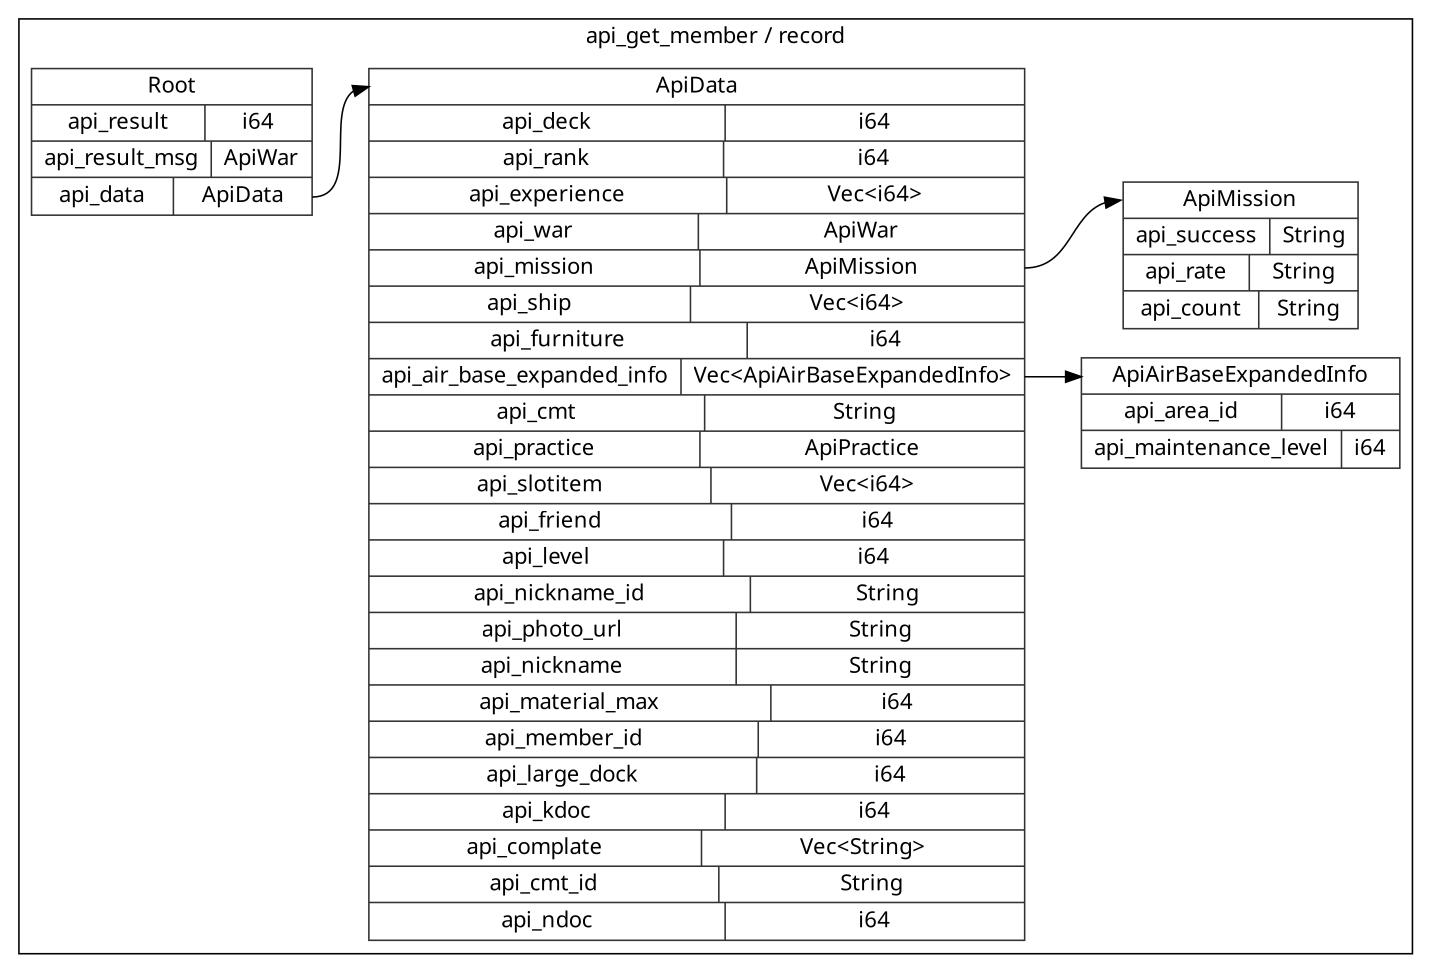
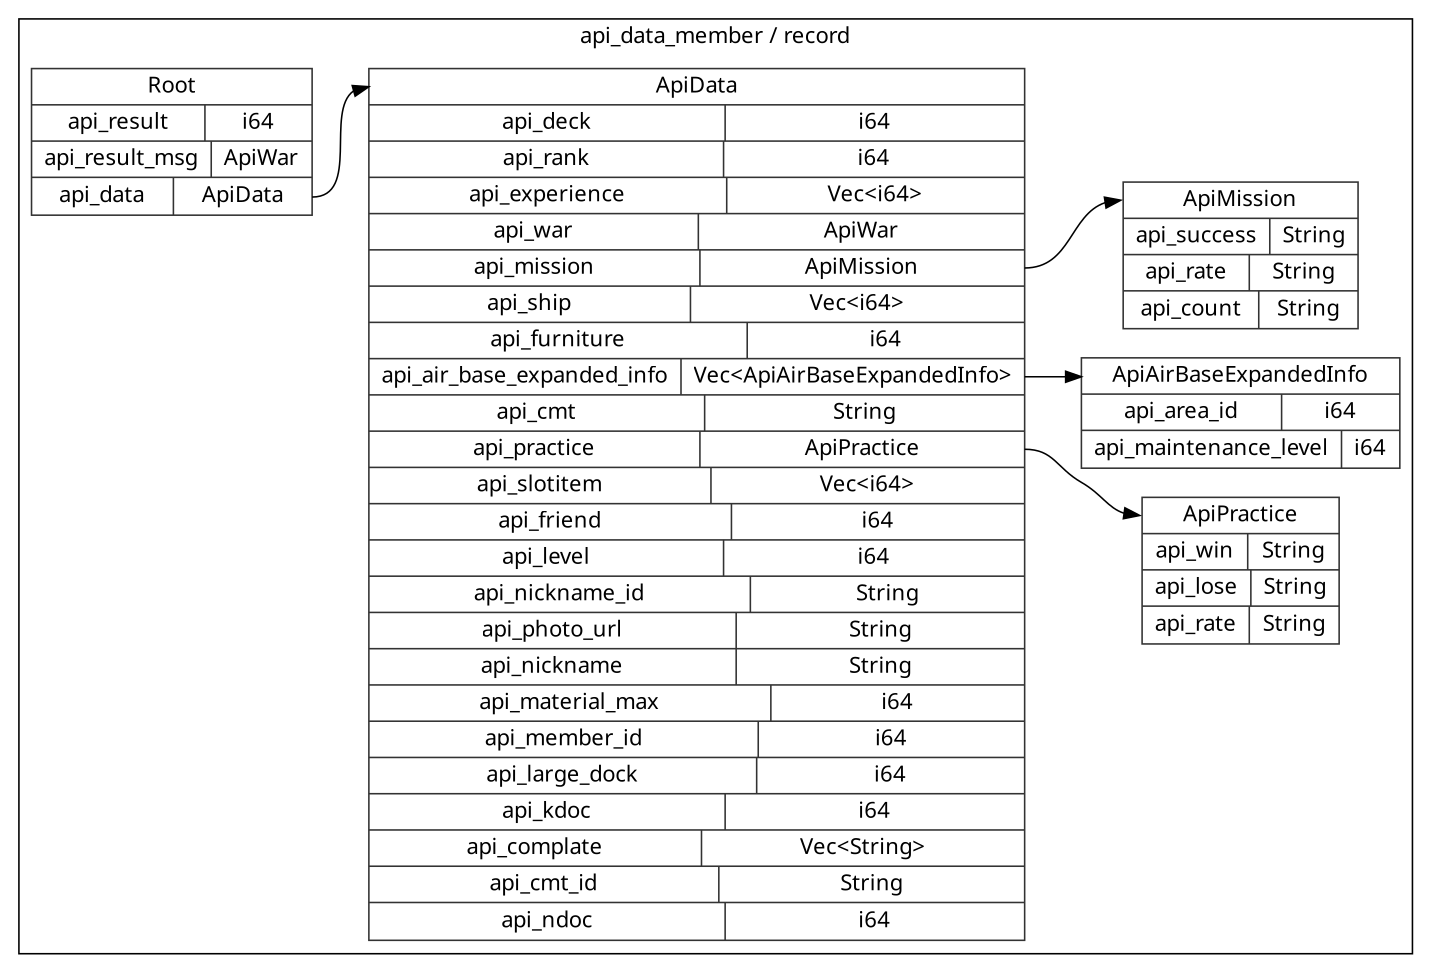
  digraph {
    fontname="Noto Sans"
    rankdir=LR
    node [color=gray20 fontname="Noto Sans" shape=record style=solid]
    edge [fontname="Noto Sans"]
    n1 [label="<Root> Root  | { api_result | <api_result> i64 } | { api_result_msg | <api_result_msg> ApiWar } | { api_data | <api_data> ApiData }"]
    n2 [label="<ApiData> ApiData  | { api_deck | <api_deck> i64 } | { api_rank | <api_rank> i64 } | { api_experience | <api_experience> Vec\<i64\> } | { api_war | <api_war> ApiWar } | { api_mission | <api_mission> ApiMission } | { api_ship | <api_ship> Vec\<i64\> } | { api_furniture | <api_furniture> i64 } | { api_air_base_expanded_info | <api_air_base_expanded_info> Vec\<ApiAirBaseExpandedInfo\> } | { api_cmt | <api_cmt> String } | { api_practice | <api_practice> ApiPractice } | { api_slotitem | <api_slotitem> Vec\<i64\> } | { api_friend | <api_friend> i64 } | { api_level | <api_level> i64 } | { api_nickname_id | <api_nickname_id> String } | { api_photo_url | <api_photo_url> String } | { api_nickname | <api_nickname> String } | { api_material_max | <api_material_max> i64 } | { api_member_id | <api_member_id> i64 } | { api_large_dock | <api_large_dock> i64 } | { api_kdoc | <api_kdoc> i64 } | { api_complate | <api_complate> Vec\<String\> } | { api_cmt_id | <api_cmt_id> String } | { api_ndoc | <api_ndoc> i64 }"]
    n3 [label="<ApiMission> ApiMission  | { api_success | <api_success> String } | { api_rate | <api_rate> String } | { api_count | <api_count> String }"]
    n4 [label="<ApiAirBaseExpandedInfo> ApiAirBaseExpandedInfo  | { api_area_id | <api_area_id> i64 } | { api_maintenance_level | <api_maintenance_level> i64 }"]
+   n5 [label="<ApiPractice> ApiPractice  | { api_win | <api_win> String } | { api_lose | <api_lose> String } | { api_rate | <api_rate> String }"]
    subgraph cluster_1 {
-     label="api_get_member / record"
+     label="api_data_member / record"
      n1
      n2
      n3
      n4
+     n5
    }
    n1 -> n2 [headport="ApiData:w" tailport="api_data:e"]
    n2 -> n3 [headport="ApiMission:w" tailport="api_mission:e"]
    n2 -> n4 [headport="ApiAirBaseExpandedInfo:w" tailport="api_air_base_expanded_info:e"]
+   n2 -> n5 [headport="ApiPractice:w" tailport="api_practice:e"]
  }
